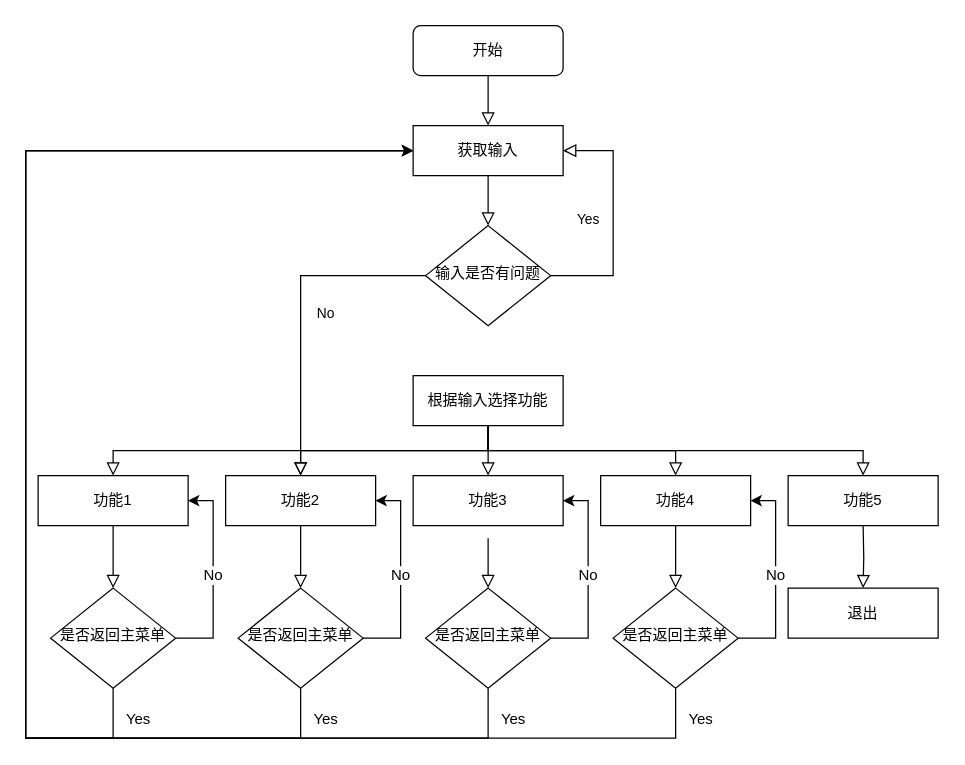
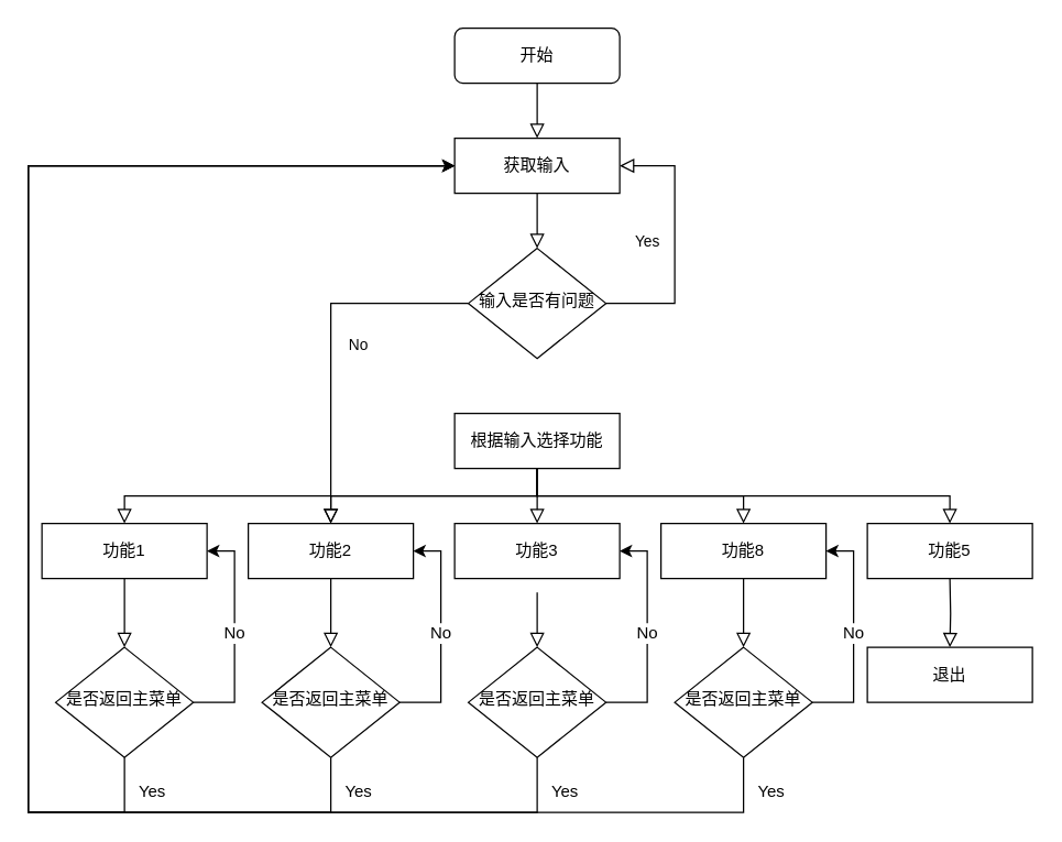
  <mxCell id="0" />
  <mxCell id="1" parent="0" />
  <mxCell id="2" value="" style="rounded=0;html=1;jettySize=auto;orthogonalLoop=1;fontSize=11;endArrow=block;endFill=0;endSize=8;strokeWidth=1;shadow=0;labelBackgroundColor=none;edgeStyle=orthogonalEdgeStyle;entryX=0.5;entryY=0;entryDx=0;entryDy=0;" parent="1" source="3" target="7" edge="1"><mxGeometry relative="1" as="geometry" /></mxCell>
  <mxCell id="3" value="开始" style="rounded=1;whiteSpace=wrap;html=1;fontSize=12;glass=0;strokeWidth=1;shadow=0;" parent="1" vertex="1"><mxGeometry x="330" y="20" width="120" height="40" as="geometry" /></mxCell>
  <mxCell id="4" value="No" style="rounded=0;html=1;jettySize=auto;orthogonalLoop=1;fontSize=11;endArrow=block;endFill=0;endSize=8;strokeWidth=1;shadow=0;labelBackgroundColor=none;edgeStyle=orthogonalEdgeStyle;" parent="1" source="6" target="11" edge="1"><mxGeometry y="20" relative="1" as="geometry"><mxPoint as="offset" /></mxGeometry></mxCell>
  <mxCell id="5" value="Yes" style="edgeStyle=orthogonalEdgeStyle;rounded=0;html=1;jettySize=auto;orthogonalLoop=1;fontSize=11;endArrow=block;endFill=0;endSize=8;strokeWidth=1;shadow=0;labelBackgroundColor=none;entryX=1;entryY=0.5;entryDx=0;entryDy=0;exitX=1;exitY=0.5;exitDx=0;exitDy=0;" parent="1" source="6" target="7" edge="1"><mxGeometry y="20" relative="1" as="geometry"><mxPoint as="offset" /><mxPoint x="550" y="170" as="targetPoint" /><Array as="points"><mxPoint x="490" y="220" /><mxPoint x="490" y="120" /></Array></mxGeometry></mxCell>
  <mxCell id="6" value="输入是否有问题" style="rhombus;whiteSpace=wrap;html=1;shadow=0;fontFamily=Helvetica;fontSize=12;align=center;strokeWidth=1;spacing=6;spacingTop=-4;" parent="1" vertex="1"><mxGeometry x="340" y="180" width="100" height="80" as="geometry" /></mxCell>
  <mxCell id="7" value="获取输入" style="rounded=0;whiteSpace=wrap;html=1;" vertex="1" parent="1"><mxGeometry x="330" y="100" width="120" height="40" as="geometry" /></mxCell>
  <mxCell id="8" value="" style="rounded=0;html=1;jettySize=auto;orthogonalLoop=1;fontSize=11;endArrow=block;endFill=0;endSize=8;strokeWidth=1;shadow=0;labelBackgroundColor=none;edgeStyle=orthogonalEdgeStyle;entryX=0.5;entryY=0;entryDx=0;entryDy=0;exitX=0.5;exitY=1;exitDx=0;exitDy=0;" edge="1" parent="1" source="7" target="6"><mxGeometry relative="1" as="geometry"><mxPoint x="400" y="70" as="sourcePoint" /><mxPoint x="400" y="110" as="targetPoint" /><Array as="points"><mxPoint x="390" y="160" /><mxPoint x="390" y="160" /></Array></mxGeometry></mxCell>
  <mxCell id="9" value="根据输入选择功能" style="rounded=0;whiteSpace=wrap;html=1;" vertex="1" parent="1"><mxGeometry x="330" y="300" width="120" height="40" as="geometry" /></mxCell>
  <mxCell id="10" value="功能3" style="rounded=0;whiteSpace=wrap;html=1;" vertex="1" parent="1"><mxGeometry x="330" y="380" width="120" height="40" as="geometry" /></mxCell>
  <mxCell id="11" value="功能2" style="rounded=0;whiteSpace=wrap;html=1;" vertex="1" parent="1"><mxGeometry x="180" y="380" width="120" height="40" as="geometry" /></mxCell>
- <mxCell id="12" value="功能4" style="rounded=0;whiteSpace=wrap;html=1;" vertex="1" parent="1"><mxGeometry x="480" y="380" width="120" height="40" as="geometry" /></mxCell>
+ <mxCell id="12" value="功能8" style="rounded=0;whiteSpace=wrap;html=1;" vertex="1" parent="1"><mxGeometry x="480" y="380" width="120" height="40" as="geometry" /></mxCell>
  <mxCell id="13" value="功能1" style="rounded=0;whiteSpace=wrap;html=1;" vertex="1" parent="1"><mxGeometry x="30" y="380" width="120" height="40" as="geometry" /></mxCell>
  <mxCell id="14" value="功能5" style="rounded=0;whiteSpace=wrap;html=1;" vertex="1" parent="1"><mxGeometry x="630" y="380" width="120" height="40" as="geometry" /></mxCell>
  <mxCell id="15" value="" style="rounded=0;html=1;jettySize=auto;orthogonalLoop=1;fontSize=11;endArrow=block;endFill=0;endSize=8;strokeWidth=1;shadow=0;labelBackgroundColor=none;edgeStyle=orthogonalEdgeStyle;entryX=0.5;entryY=0;entryDx=0;entryDy=0;exitX=0.5;exitY=1;exitDx=0;exitDy=0;" edge="1" parent="1" source="9" target="13"><mxGeometry relative="1" as="geometry"><mxPoint x="400" y="150" as="sourcePoint" /><mxPoint x="400" y="190" as="targetPoint" /><Array as="points"><mxPoint x="390" y="360" /><mxPoint x="90" y="360" /></Array></mxGeometry></mxCell>
  <mxCell id="16" value="" style="rounded=0;html=1;jettySize=auto;orthogonalLoop=1;fontSize=11;endArrow=block;endFill=0;endSize=8;strokeWidth=1;shadow=0;labelBackgroundColor=none;edgeStyle=orthogonalEdgeStyle;entryX=0.5;entryY=0;entryDx=0;entryDy=0;exitX=0.5;exitY=1;exitDx=0;exitDy=0;" edge="1" parent="1" source="9" target="11"><mxGeometry relative="1" as="geometry"><mxPoint x="400" y="350" as="sourcePoint" /><mxPoint x="120" y="390" as="targetPoint" /><Array as="points"><mxPoint x="390" y="360" /><mxPoint x="240" y="360" /></Array></mxGeometry></mxCell>
  <mxCell id="17" value="" style="rounded=0;html=1;jettySize=auto;orthogonalLoop=1;fontSize=11;endArrow=block;endFill=0;endSize=8;strokeWidth=1;shadow=0;labelBackgroundColor=none;edgeStyle=orthogonalEdgeStyle;entryX=0.5;entryY=0;entryDx=0;entryDy=0;" edge="1" parent="1" target="10"><mxGeometry relative="1" as="geometry"><mxPoint x="390" y="340" as="sourcePoint" /><mxPoint x="260" y="390" as="targetPoint" /><Array as="points"><mxPoint x="390" y="370" /><mxPoint x="390" y="370" /></Array></mxGeometry></mxCell>
  <mxCell id="18" value="" style="rounded=0;html=1;jettySize=auto;orthogonalLoop=1;fontSize=11;endArrow=block;endFill=0;endSize=8;strokeWidth=1;shadow=0;labelBackgroundColor=none;edgeStyle=orthogonalEdgeStyle;entryX=0.5;entryY=0;entryDx=0;entryDy=0;exitX=0.5;exitY=1;exitDx=0;exitDy=0;" edge="1" parent="1" source="9" target="12"><mxGeometry relative="1" as="geometry"><mxPoint x="410" y="360" as="sourcePoint" /><mxPoint x="270" y="400" as="targetPoint" /><Array as="points"><mxPoint x="390" y="360" /><mxPoint x="540" y="360" /></Array></mxGeometry></mxCell>
  <mxCell id="19" value="" style="rounded=0;html=1;jettySize=auto;orthogonalLoop=1;fontSize=11;endArrow=block;endFill=0;endSize=8;strokeWidth=1;shadow=0;labelBackgroundColor=none;edgeStyle=orthogonalEdgeStyle;entryX=0.5;entryY=0;entryDx=0;entryDy=0;" edge="1" parent="1" target="14"><mxGeometry relative="1" as="geometry"><mxPoint x="390" y="340" as="sourcePoint" /><mxPoint x="540" y="390" as="targetPoint" /><Array as="points"><mxPoint x="390" y="360" /><mxPoint x="690" y="360" /></Array></mxGeometry></mxCell>
  <mxCell id="20" value="No" style="edgeStyle=orthogonalEdgeStyle;rounded=0;orthogonalLoop=1;jettySize=auto;html=1;exitX=1;exitY=0.5;exitDx=0;exitDy=0;entryX=1;entryY=0.5;entryDx=0;entryDy=0;fontFamily=Helvetica;fontSize=12;fontColor=default;" edge="1" parent="1" source="22" target="13"><mxGeometry relative="1" as="geometry"><Array as="points"><mxPoint x="170" y="510" /><mxPoint x="170" y="400" /></Array></mxGeometry></mxCell>
  <mxCell id="21" style="edgeStyle=orthogonalEdgeStyle;rounded=0;orthogonalLoop=1;jettySize=auto;html=1;entryX=0;entryY=0.5;entryDx=0;entryDy=0;fontFamily=Helvetica;fontSize=12;fontColor=default;exitX=0.5;exitY=1;exitDx=0;exitDy=0;" edge="1" parent="1" source="22" target="7"><mxGeometry relative="1" as="geometry"><Array as="points"><mxPoint x="90" y="590" /><mxPoint x="20" y="590" /><mxPoint x="20" y="120" /></Array></mxGeometry></mxCell>
  <mxCell id="22" value="是否返回主菜单" style="rhombus;whiteSpace=wrap;html=1;shadow=0;fontFamily=Helvetica;fontSize=12;align=center;strokeWidth=1;spacing=6;spacingTop=-4;" vertex="1" parent="1"><mxGeometry x="40" y="470" width="100" height="80" as="geometry" /></mxCell>
  <mxCell id="23" value="" style="rounded=0;html=1;jettySize=auto;orthogonalLoop=1;fontSize=11;endArrow=block;endFill=0;endSize=8;strokeWidth=1;shadow=0;labelBackgroundColor=none;edgeStyle=orthogonalEdgeStyle;entryX=0.5;entryY=0;entryDx=0;entryDy=0;exitX=0.5;exitY=1;exitDx=0;exitDy=0;" edge="1" parent="1" source="13" target="22"><mxGeometry relative="1" as="geometry"><mxPoint x="400" y="150" as="sourcePoint" /><mxPoint x="400" y="190" as="targetPoint" /><Array as="points"><mxPoint x="90" y="440" /><mxPoint x="90" y="440" /></Array></mxGeometry></mxCell>
  <mxCell id="24" value="No" style="edgeStyle=orthogonalEdgeStyle;rounded=0;orthogonalLoop=1;jettySize=auto;html=1;fontFamily=Helvetica;fontSize=12;fontColor=default;entryX=1;entryY=0.5;entryDx=0;entryDy=0;" edge="1" parent="1" source="26" target="11"><mxGeometry relative="1" as="geometry"><Array as="points"><mxPoint x="320" y="510" /><mxPoint x="320" y="400" /></Array></mxGeometry></mxCell>
  <mxCell id="25" style="edgeStyle=orthogonalEdgeStyle;rounded=0;orthogonalLoop=1;jettySize=auto;html=1;exitX=0.5;exitY=1;exitDx=0;exitDy=0;fontFamily=Helvetica;fontSize=12;fontColor=default;" edge="1" parent="1" source="26"><mxGeometry relative="1" as="geometry"><mxPoint x="330" y="120" as="targetPoint" /><Array as="points"><mxPoint x="240" y="590" /><mxPoint x="20" y="590" /><mxPoint x="20" y="120" /></Array></mxGeometry></mxCell>
  <mxCell id="26" value="是否返回主菜单" style="rhombus;whiteSpace=wrap;html=1;shadow=0;fontFamily=Helvetica;fontSize=12;align=center;strokeWidth=1;spacing=6;spacingTop=-4;" vertex="1" parent="1"><mxGeometry x="190" y="470" width="100" height="80" as="geometry" /></mxCell>
  <mxCell id="27" value="" style="rounded=0;html=1;jettySize=auto;orthogonalLoop=1;fontSize=11;endArrow=block;endFill=0;endSize=8;strokeWidth=1;shadow=0;labelBackgroundColor=none;edgeStyle=orthogonalEdgeStyle;entryX=0.5;entryY=0;entryDx=0;entryDy=0;exitX=0.5;exitY=1;exitDx=0;exitDy=0;" edge="1" parent="1" target="26"><mxGeometry relative="1" as="geometry"><mxPoint x="240" y="420" as="sourcePoint" /><mxPoint x="550" y="190" as="targetPoint" /><Array as="points"><mxPoint x="240" y="440" /><mxPoint x="240" y="440" /></Array></mxGeometry></mxCell>
  <mxCell id="28" value="No" style="edgeStyle=orthogonalEdgeStyle;rounded=0;orthogonalLoop=1;jettySize=auto;html=1;fontFamily=Helvetica;fontSize=12;fontColor=default;entryX=1;entryY=0.5;entryDx=0;entryDy=0;exitX=1;exitY=0.5;exitDx=0;exitDy=0;" edge="1" parent="1" source="30" target="10"><mxGeometry relative="1" as="geometry"><Array as="points"><mxPoint x="470" y="510" /><mxPoint x="470" y="400" /></Array></mxGeometry></mxCell>
  <mxCell id="29" style="edgeStyle=orthogonalEdgeStyle;rounded=0;orthogonalLoop=1;jettySize=auto;html=1;exitX=0.5;exitY=1;exitDx=0;exitDy=0;fontFamily=Helvetica;fontSize=12;fontColor=default;" edge="1" parent="1" source="30"><mxGeometry relative="1" as="geometry"><mxPoint x="330" y="120" as="targetPoint" /><Array as="points"><mxPoint x="390" y="590" /><mxPoint x="20" y="590" /><mxPoint x="20" y="120" /></Array></mxGeometry></mxCell>
  <mxCell id="30" value="是否返回主菜单" style="rhombus;whiteSpace=wrap;html=1;shadow=0;fontFamily=Helvetica;fontSize=12;align=center;strokeWidth=1;spacing=6;spacingTop=-4;" vertex="1" parent="1"><mxGeometry x="340" y="470" width="100" height="80" as="geometry" /></mxCell>
  <mxCell id="31" value="" style="rounded=0;html=1;jettySize=auto;orthogonalLoop=1;fontSize=11;endArrow=block;endFill=0;endSize=8;strokeWidth=1;shadow=0;labelBackgroundColor=none;edgeStyle=orthogonalEdgeStyle;entryX=0.5;entryY=0;entryDx=0;entryDy=0;exitX=0.5;exitY=1;exitDx=0;exitDy=0;" edge="1" parent="1" target="30"><mxGeometry relative="1" as="geometry"><mxPoint x="390" y="430" as="sourcePoint" /><mxPoint x="700" y="200" as="targetPoint" /><Array as="points"><mxPoint x="390" y="450" /><mxPoint x="390" y="450" /></Array></mxGeometry></mxCell>
  <mxCell id="32" style="edgeStyle=orthogonalEdgeStyle;rounded=0;orthogonalLoop=1;jettySize=auto;html=1;fontFamily=Helvetica;fontSize=12;fontColor=default;" edge="1" parent="1" source="33"><mxGeometry relative="1" as="geometry"><mxPoint x="330" y="120" as="targetPoint" /><Array as="points"><mxPoint x="540" y="590" /><mxPoint x="20" y="590" /><mxPoint x="20" y="120" /></Array></mxGeometry></mxCell>
  <mxCell id="33" value="是否返回主菜单" style="rhombus;whiteSpace=wrap;html=1;shadow=0;fontFamily=Helvetica;fontSize=12;align=center;strokeWidth=1;spacing=6;spacingTop=-4;" vertex="1" parent="1"><mxGeometry x="490" y="470" width="100" height="80" as="geometry" /></mxCell>
  <mxCell id="34" value="" style="rounded=0;html=1;jettySize=auto;orthogonalLoop=1;fontSize=11;endArrow=block;endFill=0;endSize=8;strokeWidth=1;shadow=0;labelBackgroundColor=none;edgeStyle=orthogonalEdgeStyle;entryX=0.5;entryY=0;entryDx=0;entryDy=0;exitX=0.5;exitY=1;exitDx=0;exitDy=0;" edge="1" parent="1" target="33"><mxGeometry relative="1" as="geometry"><mxPoint x="540" y="420" as="sourcePoint" /><mxPoint x="850" y="190" as="targetPoint" /><Array as="points"><mxPoint x="540" y="440" /><mxPoint x="540" y="440" /></Array></mxGeometry></mxCell>
  <mxCell id="35" value="" style="rounded=0;html=1;jettySize=auto;orthogonalLoop=1;fontSize=11;endArrow=block;endFill=0;endSize=8;strokeWidth=1;shadow=0;labelBackgroundColor=none;edgeStyle=orthogonalEdgeStyle;entryX=0.5;entryY=0;entryDx=0;entryDy=0;exitX=0.5;exitY=1;exitDx=0;exitDy=0;" edge="1" parent="1" target="36"><mxGeometry relative="1" as="geometry"><mxPoint x="690" y="420" as="sourcePoint" /><mxPoint x="690" y="460" as="targetPoint" /><Array as="points" /></mxGeometry></mxCell>
  <mxCell id="36" value="退出" style="rounded=0;whiteSpace=wrap;html=1;" vertex="1" parent="1"><mxGeometry x="630" y="470" width="120" height="40" as="geometry" /></mxCell>
  <mxCell id="37" value="No" style="edgeStyle=orthogonalEdgeStyle;rounded=0;orthogonalLoop=1;jettySize=auto;html=1;fontFamily=Helvetica;fontSize=12;fontColor=default;entryX=1;entryY=0.5;entryDx=0;entryDy=0;exitX=1;exitY=0.5;exitDx=0;exitDy=0;" edge="1" parent="1"><mxGeometry relative="1" as="geometry"><mxPoint x="590" y="510" as="sourcePoint" /><mxPoint x="600" y="400" as="targetPoint" /><Array as="points"><mxPoint x="620" y="510" /><mxPoint x="620" y="400" /></Array></mxGeometry></mxCell>
  <mxCell id="38" value="Yes" style="text;html=1;align=center;verticalAlign=middle;resizable=0;points=[];autosize=1;strokeColor=none;fillColor=none;fontSize=12;fontFamily=Helvetica;fontColor=default;" vertex="1" parent="1"><mxGeometry x="90" y="560" width="40" height="30" as="geometry" /></mxCell>
  <mxCell id="39" value="Yes" style="text;html=1;align=center;verticalAlign=middle;resizable=0;points=[];autosize=1;strokeColor=none;fillColor=none;fontSize=12;fontFamily=Helvetica;fontColor=default;" vertex="1" parent="1"><mxGeometry x="240" y="560" width="40" height="30" as="geometry" /></mxCell>
  <mxCell id="40" value="Yes" style="text;html=1;align=center;verticalAlign=middle;resizable=0;points=[];autosize=1;strokeColor=none;fillColor=none;fontSize=12;fontFamily=Helvetica;fontColor=default;" vertex="1" parent="1"><mxGeometry x="390" y="560" width="40" height="30" as="geometry" /></mxCell>
  <mxCell id="41" value="Yes" style="text;html=1;align=center;verticalAlign=middle;resizable=0;points=[];autosize=1;strokeColor=none;fillColor=none;fontSize=12;fontFamily=Helvetica;fontColor=default;" vertex="1" parent="1"><mxGeometry x="540" y="560" width="40" height="30" as="geometry" /></mxCell>
